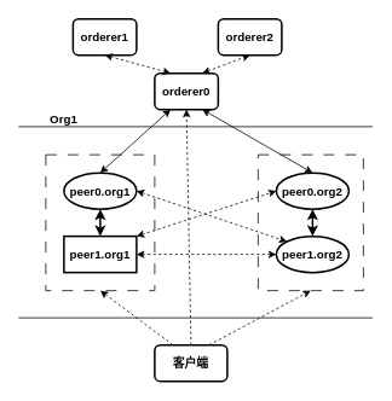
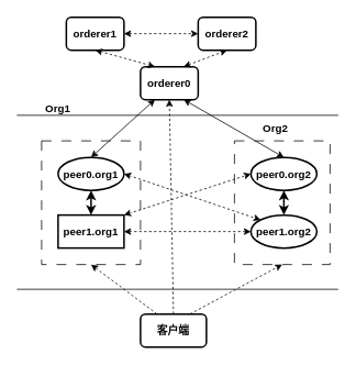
  <mxCell id="0" />
  <mxCell id="1" parent="0" />
  <mxCell id="2" value="orderer1" style="rounded=1;whiteSpace=wrap;html=1;strokeWidth=2;fontSize=13;fontStyle=1" vertex="1" parent="1"><mxGeometry x="80" y="20" width="70" height="40" as="geometry" /></mxCell>
  <mxCell id="3" value="orderer0" style="rounded=1;whiteSpace=wrap;html=1;strokeWidth=2;fontSize=13;fontStyle=1" vertex="1" parent="1"><mxGeometry x="170" y="80" width="70" height="40" as="geometry" /></mxCell>
  <mxCell id="4" value="orderer2" style="rounded=1;whiteSpace=wrap;html=1;strokeWidth=2;fontSize=13;fontStyle=1" vertex="1" parent="1"><mxGeometry x="240" y="20" width="70" height="40" as="geometry" /></mxCell>
  <mxCell id="5" value="" style="rounded=0;whiteSpace=wrap;html=1;dashed=1;dashPattern=12 12;strokeWidth=1;fontSize=13;fontStyle=1" vertex="1" parent="1"><mxGeometry x="50" y="170" width="120" height="150" as="geometry" /></mxCell>
  <mxCell id="6" value="peer0.org1" style="ellipse;whiteSpace=wrap;html=1;strokeWidth=2;fontSize=13;fontStyle=1" vertex="1" parent="1"><mxGeometry x="70" y="190" width="80" height="40" as="geometry" /></mxCell>
  <mxCell id="7" value="peer1.org1" style="whiteSpace=wrap;html=1;strokeWidth=2;fontSize=13;fontStyle=1;rounded=0;" vertex="1" parent="1"><mxGeometry x="70" y="260" width="80" height="40" as="geometry" /></mxCell>
  <mxCell id="8" value="Org1" style="text;strokeColor=none;align=center;fillColor=none;html=1;verticalAlign=middle;whiteSpace=wrap;rounded=0;strokeWidth=1;fontSize=13;fontStyle=1" vertex="1" parent="1"><mxGeometry x="40" y="115" width="60" height="30" as="geometry" /></mxCell>
  <mxCell id="9" value="" style="rounded=0;whiteSpace=wrap;html=1;dashed=1;dashPattern=12 12;strokeWidth=1;fontSize=13;fontStyle=1" vertex="1" parent="1"><mxGeometry x="284" y="170" width="116" height="150" as="geometry" /></mxCell>
  <mxCell id="10" value="peer0.org2" style="ellipse;whiteSpace=wrap;html=1;strokeWidth=2;fontSize=13;fontStyle=1" vertex="1" parent="1"><mxGeometry x="304" y="190" width="80" height="40" as="geometry" /></mxCell>
  <mxCell id="11" value="peer1.org2" style="ellipse;whiteSpace=wrap;html=1;strokeWidth=2;fontSize=13;fontStyle=1" vertex="1" parent="1"><mxGeometry x="304" y="260" width="80" height="40" as="geometry" /></mxCell>
+ <mxCell id="12" value="Org2" style="text;strokeColor=none;align=center;fillColor=none;html=1;verticalAlign=middle;whiteSpace=wrap;rounded=0;strokeWidth=1;fontSize=13;fontStyle=1" vertex="1" parent="1"><mxGeometry x="304" y="140" width="60" height="30" as="geometry" /></mxCell>
  <mxCell id="13" style="rounded=0;orthogonalLoop=1;jettySize=auto;html=1;exitX=0.5;exitY=0;exitDx=0;exitDy=0;entryX=0.5;entryY=1;entryDx=0;entryDy=0;dashed=1;strokeWidth=1;fontSize=13;fontStyle=1" edge="1" parent="1" source="16" target="3"><mxGeometry relative="1" as="geometry" /></mxCell>
  <mxCell id="14" style="rounded=0;orthogonalLoop=1;jettySize=auto;html=1;exitX=0.25;exitY=0;exitDx=0;exitDy=0;entryX=0.5;entryY=1;entryDx=0;entryDy=0;dashed=1;strokeWidth=1;fontSize=13;fontStyle=1" edge="1" parent="1" source="16" target="5"><mxGeometry relative="1" as="geometry" /></mxCell>
  <mxCell id="15" style="rounded=0;orthogonalLoop=1;jettySize=auto;html=1;exitX=0.75;exitY=0;exitDx=0;exitDy=0;entryX=0.5;entryY=1;entryDx=0;entryDy=0;dashed=1;strokeWidth=1;fontSize=13;fontStyle=1" edge="1" parent="1" source="16" target="9"><mxGeometry relative="1" as="geometry" /></mxCell>
  <mxCell id="16" value="客户端" style="rounded=1;whiteSpace=wrap;html=1;strokeWidth=2;fontSize=13;fontStyle=1" vertex="1" parent="1"><mxGeometry x="170" y="380" width="80" height="40" as="geometry" /></mxCell>
  <mxCell id="17" value="" style="endArrow=classic;startArrow=classic;html=1;rounded=0;entryX=0;entryY=0.5;entryDx=0;entryDy=0;exitX=1;exitY=0;exitDx=0;exitDy=0;dashed=1;strokeWidth=1;fontSize=13;fontStyle=1" edge="1" parent="1" source="7" target="10"><mxGeometry width="50" height="50" relative="1" as="geometry"><mxPoint x="310" y="370" as="sourcePoint" /><mxPoint x="488" y="370" as="targetPoint" /></mxGeometry></mxCell>
  <mxCell id="18" value="" style="endArrow=classic;startArrow=classic;html=1;rounded=0;entryX=0;entryY=0.5;entryDx=0;entryDy=0;dashed=1;exitX=1;exitY=0.5;exitDx=0;exitDy=0;strokeWidth=1;fontSize=13;fontStyle=1" edge="1" parent="1" source="7" target="11"><mxGeometry width="50" height="50" relative="1" as="geometry"><mxPoint x="230" y="350" as="sourcePoint" /><mxPoint x="518" y="420" as="targetPoint" /></mxGeometry></mxCell>
  <mxCell id="19" value="" style="endArrow=classic;startArrow=classic;html=1;rounded=0;entryX=0;entryY=0;entryDx=0;entryDy=0;exitX=1;exitY=0.5;exitDx=0;exitDy=0;dashed=1;strokeWidth=1;fontSize=13;fontStyle=1" edge="1" parent="1" source="6" target="11"><mxGeometry width="50" height="50" relative="1" as="geometry"><mxPoint x="350" y="430" as="sourcePoint" /><mxPoint x="528" y="430" as="targetPoint" /></mxGeometry></mxCell>
  <mxCell id="20" value="" style="endArrow=classic;startArrow=classic;html=1;rounded=0;dashed=1;exitX=0.5;exitY=1;exitDx=0;exitDy=0;entryX=0.25;entryY=0;entryDx=0;entryDy=0;strokeWidth=1;fontSize=13;fontStyle=1" edge="1" parent="1" source="2" target="3"><mxGeometry width="50" height="50" relative="1" as="geometry"><mxPoint x="360" y="440" as="sourcePoint" /><mxPoint x="540" y="450" as="targetPoint" /></mxGeometry></mxCell>
  <mxCell id="21" value="" style="endArrow=classic;startArrow=classic;html=1;rounded=0;entryX=0.5;entryY=1;entryDx=0;entryDy=0;exitX=0.75;exitY=0;exitDx=0;exitDy=0;dashed=1;strokeWidth=1;fontSize=13;fontStyle=1" edge="1" parent="1" source="3" target="4"><mxGeometry width="50" height="50" relative="1" as="geometry"><mxPoint x="370" y="420" as="sourcePoint" /><mxPoint x="548" y="420" as="targetPoint" /></mxGeometry></mxCell>
+ <mxCell id="22" value="" style="endArrow=classic;startArrow=classic;html=1;rounded=0;entryX=0;entryY=0.5;entryDx=0;entryDy=0;dashed=1;exitX=1;exitY=0.5;exitDx=0;exitDy=0;strokeWidth=1;fontSize=13;fontStyle=1" edge="1" parent="1" source="2" target="4"><mxGeometry width="50" height="50" relative="1" as="geometry"><mxPoint x="140" y="40" as="sourcePoint" /><mxPoint x="558" y="460" as="targetPoint" /></mxGeometry></mxCell>
  <mxCell id="23" value="" style="endArrow=none;html=1;rounded=0;strokeWidth=1;fontSize=13;fontStyle=1" edge="1" parent="1"><mxGeometry width="50" height="50" relative="1" as="geometry"><mxPoint x="20" y="350" as="sourcePoint" /><mxPoint x="410" y="350" as="targetPoint" /></mxGeometry></mxCell>
  <mxCell id="24" value="" style="endArrow=none;html=1;rounded=0;strokeWidth=1;fontSize=13;fontStyle=1" edge="1" parent="1"><mxGeometry width="50" height="50" relative="1" as="geometry"><mxPoint x="20" y="139" as="sourcePoint" /><mxPoint x="410" y="139" as="targetPoint" /></mxGeometry></mxCell>
  <mxCell id="25" value="" style="endArrow=classic;startArrow=classic;html=1;rounded=0;entryX=0.25;entryY=1;entryDx=0;entryDy=0;exitX=0.5;exitY=0;exitDx=0;exitDy=0;strokeWidth=1;fontSize=13;fontStyle=1" edge="1" parent="1" source="6" target="3"><mxGeometry width="50" height="50" relative="1" as="geometry"><mxPoint x="20" y="440" as="sourcePoint" /><mxPoint x="70" y="390" as="targetPoint" /></mxGeometry></mxCell>
  <mxCell id="26" value="" style="endArrow=classic;startArrow=classic;html=1;rounded=0;entryX=0.75;entryY=1;entryDx=0;entryDy=0;exitX=0.5;exitY=0;exitDx=0;exitDy=0;strokeWidth=1;fontSize=13;fontStyle=1" edge="1" parent="1" source="10" target="3"><mxGeometry width="50" height="50" relative="1" as="geometry"><mxPoint x="310" y="130" as="sourcePoint" /><mxPoint x="360" y="80" as="targetPoint" /></mxGeometry></mxCell>
  <mxCell id="27" value="" style="endArrow=classic;startArrow=classic;html=1;rounded=0;entryX=0.5;entryY=1;entryDx=0;entryDy=0;strokeWidth=2;fontSize=13;fontStyle=1" edge="1" parent="1" source="7" target="6"><mxGeometry width="50" height="50" relative="1" as="geometry"><mxPoint x="-60" y="410" as="sourcePoint" /><mxPoint x="-10" y="360" as="targetPoint" /></mxGeometry></mxCell>
  <mxCell id="28" value="" style="endArrow=classic;startArrow=classic;html=1;rounded=0;entryX=0.5;entryY=1;entryDx=0;entryDy=0;exitX=0.5;exitY=0;exitDx=0;exitDy=0;strokeWidth=2;fontSize=13;fontStyle=1" edge="1" parent="1" source="11" target="10"><mxGeometry width="50" height="50" relative="1" as="geometry"><mxPoint x="20" y="430" as="sourcePoint" /><mxPoint x="70" y="380" as="targetPoint" /></mxGeometry></mxCell>
